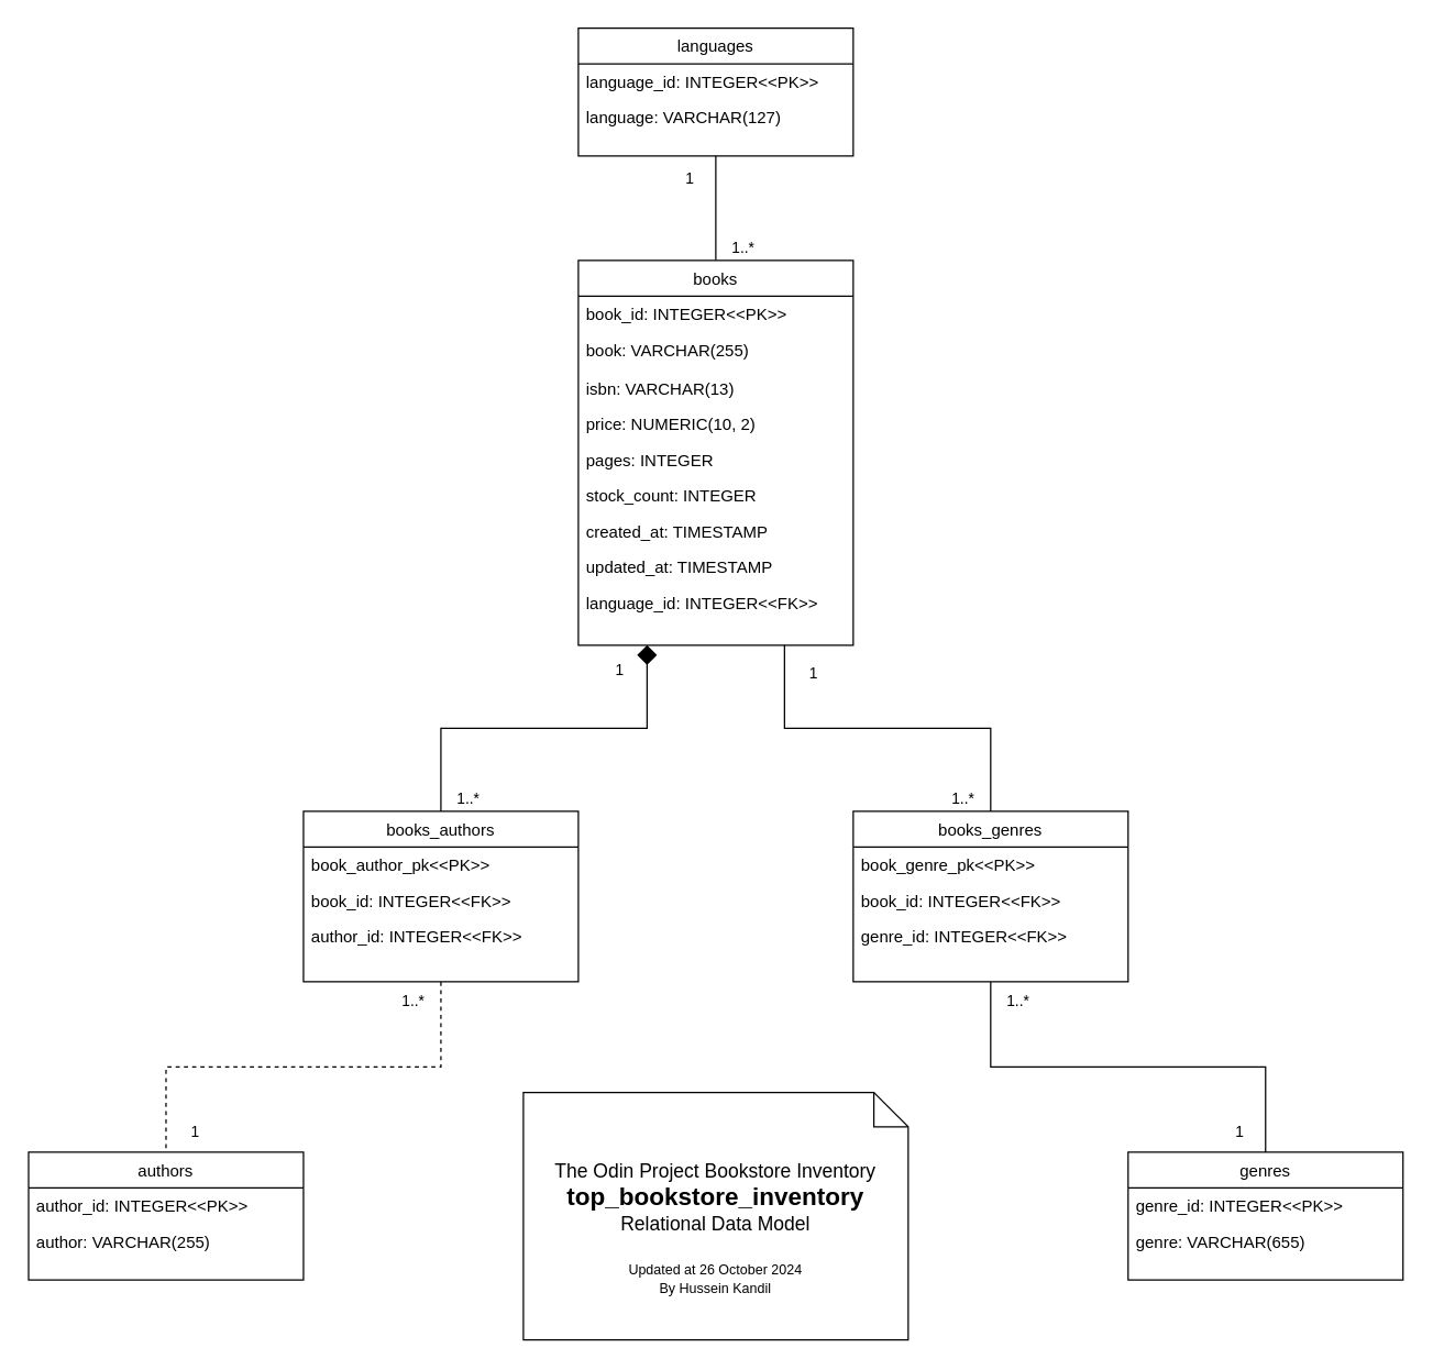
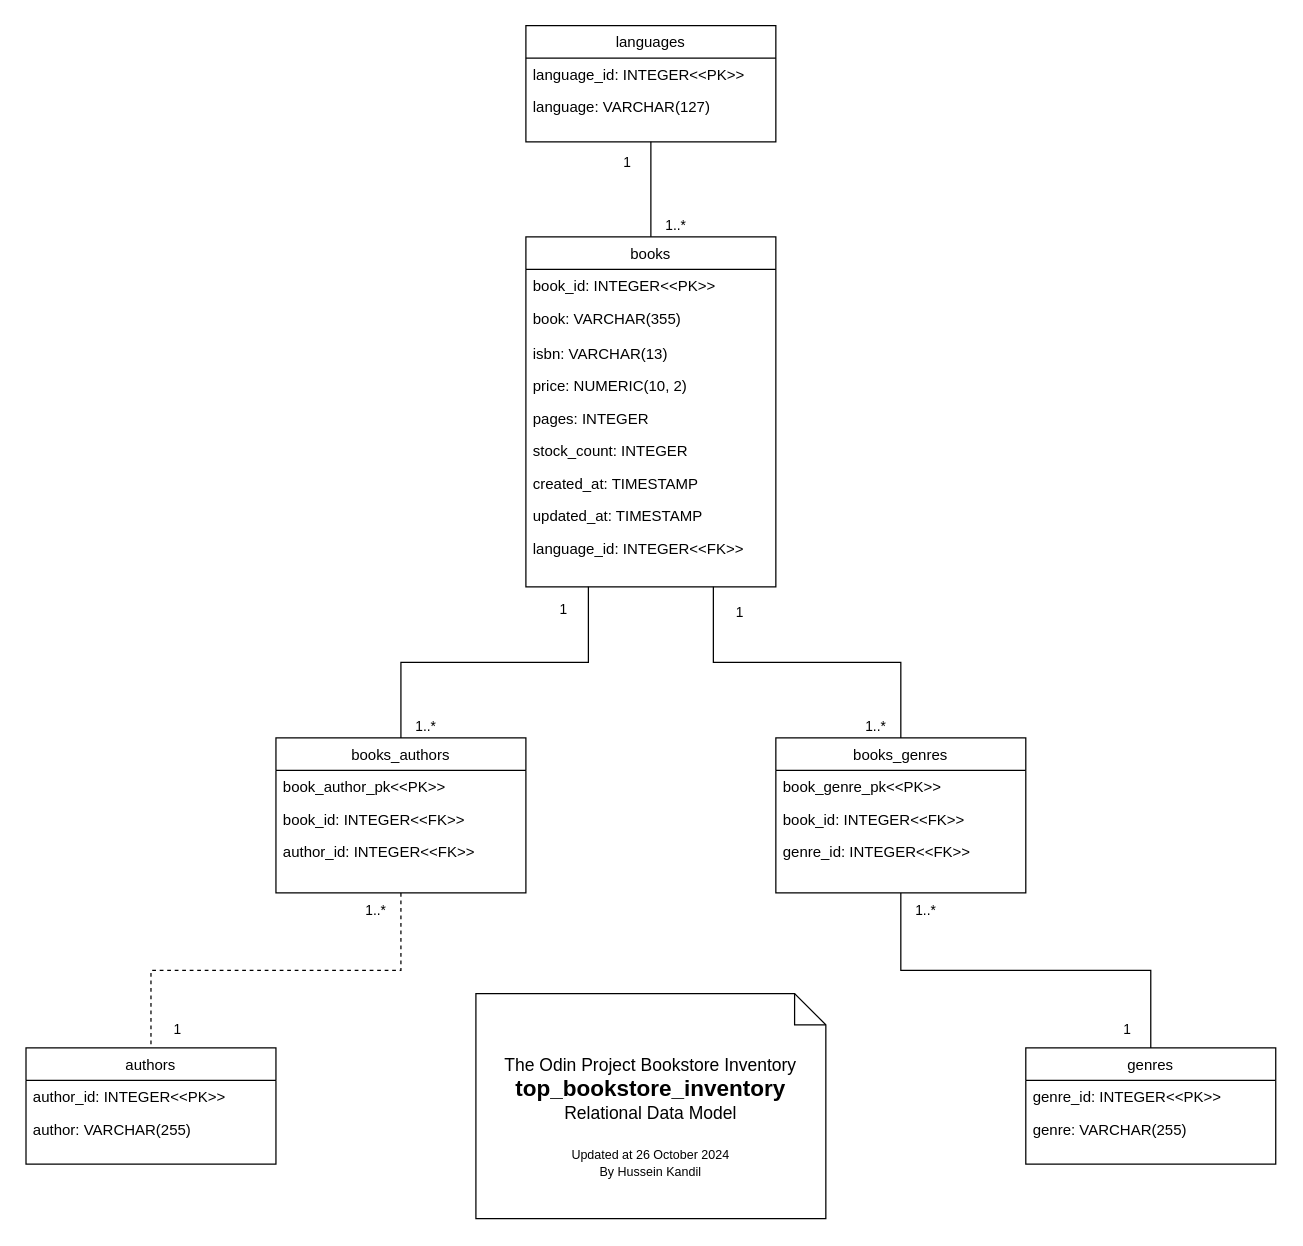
  <mxCell id="0" />
  <mxCell id="1" parent="0" />
  <mxCell id="2" value="books" style="swimlane;fontStyle=0;align=center;verticalAlign=top;childLayout=stackLayout;horizontal=1;startSize=26;horizontalStack=0;resizeParent=1;resizeLast=0;collapsible=1;marginBottom=0;rounded=0;shadow=0;strokeWidth=1;" parent="1" vertex="1"><mxGeometry x="420" y="189" width="200" height="280" as="geometry"><mxRectangle x="230" y="140" width="160" height="26" as="alternateBounds" /></mxGeometry></mxCell>
  <mxCell id="3" value="book_id: INTEGER&lt;&lt;PK&gt;&gt;" style="text;align=left;verticalAlign=top;spacingLeft=4;spacingRight=4;overflow=hidden;rotatable=0;points=[[0,0.5],[1,0.5]];portConstraint=eastwest;rounded=0;shadow=0;html=0;" parent="2" vertex="1"><mxGeometry y="26" width="200" height="26" as="geometry" /></mxCell>
- <mxCell id="4" value="book: VARCHAR(255)" style="text;align=left;verticalAlign=top;spacingLeft=4;spacingRight=4;overflow=hidden;rotatable=0;points=[[0,0.5],[1,0.5]];portConstraint=eastwest;" parent="2" vertex="1"><mxGeometry y="52" width="200" height="28" as="geometry" /></mxCell>
+ <mxCell id="4" value="book: VARCHAR(355)" style="text;align=left;verticalAlign=top;spacingLeft=4;spacingRight=4;overflow=hidden;rotatable=0;points=[[0,0.5],[1,0.5]];portConstraint=eastwest;" parent="2" vertex="1"><mxGeometry y="52" width="200" height="28" as="geometry" /></mxCell>
  <mxCell id="5" value="isbn: VARCHAR(13)" style="text;align=left;verticalAlign=top;spacingLeft=4;spacingRight=4;overflow=hidden;rotatable=0;points=[[0,0.5],[1,0.5]];portConstraint=eastwest;rounded=0;shadow=0;html=0;fontStyle=0" parent="2" vertex="1"><mxGeometry y="80" width="200" height="26" as="geometry" /></mxCell>
  <mxCell id="6" value="price: NUMERIC(10, 2)" style="text;align=left;verticalAlign=top;spacingLeft=4;spacingRight=4;overflow=hidden;rotatable=0;points=[[0,0.5],[1,0.5]];portConstraint=eastwest;rounded=0;shadow=0;html=0;fontStyle=0" parent="2" vertex="1"><mxGeometry y="106" width="200" height="26" as="geometry" /></mxCell>
  <mxCell id="7" value="pages: INTEGER" style="text;align=left;verticalAlign=top;spacingLeft=4;spacingRight=4;overflow=hidden;rotatable=0;points=[[0,0.5],[1,0.5]];portConstraint=eastwest;rounded=0;shadow=0;html=0;fontStyle=0" parent="2" vertex="1"><mxGeometry y="132" width="200" height="26" as="geometry" /></mxCell>
  <mxCell id="8" value="stock_count: INTEGER" style="text;align=left;verticalAlign=top;spacingLeft=4;spacingRight=4;overflow=hidden;rotatable=0;points=[[0,0.5],[1,0.5]];portConstraint=eastwest;rounded=0;shadow=0;html=0;fontStyle=0" parent="2" vertex="1"><mxGeometry y="158" width="200" height="26" as="geometry" /></mxCell>
  <mxCell id="9" value="created_at: TIMESTAMP" style="text;align=left;verticalAlign=top;spacingLeft=4;spacingRight=4;overflow=hidden;rotatable=0;points=[[0,0.5],[1,0.5]];portConstraint=eastwest;rounded=0;shadow=0;html=0;fontStyle=0" parent="2" vertex="1"><mxGeometry y="184" width="200" height="26" as="geometry" /></mxCell>
  <mxCell id="10" value="updated_at: TIMESTAMP" style="text;align=left;verticalAlign=top;spacingLeft=4;spacingRight=4;overflow=hidden;rotatable=0;points=[[0,0.5],[1,0.5]];portConstraint=eastwest;rounded=0;shadow=0;html=0;fontStyle=0" parent="2" vertex="1"><mxGeometry y="210" width="200" height="26" as="geometry" /></mxCell>
  <mxCell id="11" value="language_id: INTEGER&lt;&lt;FK&gt;&gt;" style="text;align=left;verticalAlign=top;spacingLeft=4;spacingRight=4;overflow=hidden;rotatable=0;points=[[0,0.5],[1,0.5]];portConstraint=eastwest;rounded=0;shadow=0;html=0;fontStyle=0" parent="2" vertex="1"><mxGeometry y="236" width="200" height="26" as="geometry" /></mxCell>
  <mxCell id="12" value="genres" style="swimlane;fontStyle=0;align=center;verticalAlign=top;childLayout=stackLayout;horizontal=1;startSize=26;horizontalStack=0;resizeParent=1;resizeLast=0;collapsible=1;marginBottom=0;rounded=0;shadow=0;strokeWidth=1;" parent="1" vertex="1"><mxGeometry x="820" y="838" width="200" height="93" as="geometry"><mxRectangle x="550" y="140" width="160" height="26" as="alternateBounds" /></mxGeometry></mxCell>
  <mxCell id="13" value="genre_id: INTEGER&lt;&lt;PK&gt;&gt;" style="text;align=left;verticalAlign=top;spacingLeft=4;spacingRight=4;overflow=hidden;rotatable=0;points=[[0,0.5],[1,0.5]];portConstraint=eastwest;" parent="12" vertex="1"><mxGeometry y="26" width="200" height="26" as="geometry" /></mxCell>
- <mxCell id="14" value="genre: VARCHAR(655)" style="text;align=left;verticalAlign=top;spacingLeft=4;spacingRight=4;overflow=hidden;rotatable=0;points=[[0,0.5],[1,0.5]];portConstraint=eastwest;" parent="12" vertex="1"><mxGeometry y="52" width="200" height="26" as="geometry" /></mxCell>
+ <mxCell id="14" value="genre: VARCHAR(255)" style="text;align=left;verticalAlign=top;spacingLeft=4;spacingRight=4;overflow=hidden;rotatable=0;points=[[0,0.5],[1,0.5]];portConstraint=eastwest;" parent="12" vertex="1"><mxGeometry y="52" width="200" height="26" as="geometry" /></mxCell>
  <mxCell id="15" value="books_genres" style="swimlane;fontStyle=0;align=center;verticalAlign=top;childLayout=stackLayout;horizontal=1;startSize=26;horizontalStack=0;resizeParent=1;resizeLast=0;collapsible=1;marginBottom=0;rounded=0;shadow=0;strokeWidth=1;" parent="1" vertex="1"><mxGeometry x="620" y="590" width="200" height="124" as="geometry"><mxRectangle x="550" y="140" width="160" height="26" as="alternateBounds" /></mxGeometry></mxCell>
  <mxCell id="16" value="book_genre_pk&lt;&lt;PK&gt;&gt;" style="text;align=left;verticalAlign=top;spacingLeft=4;spacingRight=4;overflow=hidden;rotatable=0;points=[[0,0.5],[1,0.5]];portConstraint=eastwest;" parent="15" vertex="1"><mxGeometry y="26" width="200" height="26" as="geometry" /></mxCell>
  <mxCell id="17" value="book_id: INTEGER&lt;&lt;FK&gt;&gt;" style="text;align=left;verticalAlign=top;spacingLeft=4;spacingRight=4;overflow=hidden;rotatable=0;points=[[0,0.5],[1,0.5]];portConstraint=eastwest;" parent="15" vertex="1"><mxGeometry y="52" width="200" height="26" as="geometry" /></mxCell>
  <mxCell id="18" value="genre_id: INTEGER&lt;&lt;FK&gt;&gt;" style="text;align=left;verticalAlign=top;spacingLeft=4;spacingRight=4;overflow=hidden;rotatable=0;points=[[0,0.5],[1,0.5]];portConstraint=eastwest;" parent="15" vertex="1"><mxGeometry y="78" width="200" height="26" as="geometry" /></mxCell>
  <mxCell id="19" value="1..*" style="endArrow=none;html=1;endSize=12;startArrow=none;startSize=12;startFill=1;edgeStyle=orthogonalEdgeStyle;align=left;verticalAlign=bottom;rounded=0;exitX=0.5;exitY=1;exitDx=0;exitDy=0;entryX=0.5;entryY=0;entryDx=0;entryDy=0;" parent="1" source="15" target="12" edge="1"><mxGeometry x="-0.857" y="10" relative="1" as="geometry"><mxPoint x="709" y="448" as="sourcePoint" /><mxPoint x="869" y="448" as="targetPoint" /><mxPoint as="offset" /></mxGeometry></mxCell>
  <mxCell id="20" value="1" style="edgeLabel;html=1;align=center;verticalAlign=middle;resizable=0;points=[];" parent="19" vertex="1" connectable="0"><mxGeometry x="0.867" y="1" relative="1" as="geometry"><mxPoint x="-21" y="6" as="offset" /></mxGeometry></mxCell>
  <mxCell id="21" value="1..*" style="endArrow=none;html=1;endSize=12;startArrow=none;startSize=12;startFill=1;edgeStyle=orthogonalEdgeStyle;align=left;verticalAlign=bottom;rounded=0;entryX=0.75;entryY=1;entryDx=0;entryDy=0;exitX=0.5;exitY=0;exitDx=0;exitDy=0;" parent="1" source="15" target="2" edge="1"><mxGeometry x="-1" y="30" relative="1" as="geometry"><mxPoint x="489" y="409" as="sourcePoint" /><mxPoint x="359" y="409" as="targetPoint" /><mxPoint as="offset" /></mxGeometry></mxCell>
  <mxCell id="22" value="1" style="edgeLabel;html=1;align=center;verticalAlign=middle;resizable=0;points=[];" parent="21" vertex="1" connectable="0"><mxGeometry x="0.792" relative="1" as="geometry"><mxPoint x="20" y="-8" as="offset" /></mxGeometry></mxCell>
  <mxCell id="23" value="books_authors" style="swimlane;fontStyle=0;align=center;verticalAlign=top;childLayout=stackLayout;horizontal=1;startSize=26;horizontalStack=0;resizeParent=1;resizeLast=0;collapsible=1;marginBottom=0;rounded=0;shadow=0;strokeWidth=1;" parent="1" vertex="1"><mxGeometry x="220" y="590" width="200" height="124" as="geometry"><mxRectangle x="230" y="140" width="160" height="26" as="alternateBounds" /></mxGeometry></mxCell>
  <mxCell id="24" value="book_author_pk&lt;&lt;PK&gt;&gt;" style="text;align=left;verticalAlign=top;spacingLeft=4;spacingRight=4;overflow=hidden;rotatable=0;points=[[0,0.5],[1,0.5]];portConstraint=eastwest;rounded=0;shadow=0;html=0;" parent="23" vertex="1"><mxGeometry y="26" width="200" height="26" as="geometry" /></mxCell>
  <mxCell id="25" value="book_id: INTEGER&lt;&lt;FK&gt;&gt;" style="text;align=left;verticalAlign=top;spacingLeft=4;spacingRight=4;overflow=hidden;rotatable=0;points=[[0,0.5],[1,0.5]];portConstraint=eastwest;rounded=0;shadow=0;html=0;" parent="23" vertex="1"><mxGeometry y="52" width="200" height="26" as="geometry" /></mxCell>
  <mxCell id="26" value="author_id: INTEGER&lt;&lt;FK&gt;&gt;" style="text;align=left;verticalAlign=top;spacingLeft=4;spacingRight=4;overflow=hidden;rotatable=0;points=[[0,0.5],[1,0.5]];portConstraint=eastwest;rounded=0;shadow=0;html=0;" parent="23" vertex="1"><mxGeometry y="78" width="200" height="26" as="geometry" /></mxCell>
  <mxCell id="27" value="authors" style="swimlane;fontStyle=0;align=center;verticalAlign=top;childLayout=stackLayout;horizontal=1;startSize=26;horizontalStack=0;resizeParent=1;resizeLast=0;collapsible=1;marginBottom=0;rounded=0;shadow=0;strokeWidth=1;" parent="1" vertex="1"><mxGeometry x="20" y="838" width="200" height="93" as="geometry"><mxRectangle x="230" y="140" width="160" height="26" as="alternateBounds" /></mxGeometry></mxCell>
  <mxCell id="28" value="author_id: INTEGER&lt;&lt;PK&gt;&gt;" style="text;align=left;verticalAlign=top;spacingLeft=4;spacingRight=4;overflow=hidden;rotatable=0;points=[[0,0.5],[1,0.5]];portConstraint=eastwest;rounded=0;shadow=0;html=0;" parent="27" vertex="1"><mxGeometry y="26" width="200" height="26" as="geometry" /></mxCell>
  <mxCell id="29" value="author: VARCHAR(255)" style="text;align=left;verticalAlign=top;spacingLeft=4;spacingRight=4;overflow=hidden;rotatable=0;points=[[0,0.5],[1,0.5]];portConstraint=eastwest;rounded=0;shadow=0;html=0;" parent="27" vertex="1"><mxGeometry y="52" width="200" height="26" as="geometry" /></mxCell>
- <mxCell id="30" value="1..*" style="endArrow=diamond;html=1;endSize=12;startArrow=none;startSize=12;startFill=1;edgeStyle=orthogonalEdgeStyle;align=left;verticalAlign=bottom;rounded=0;exitX=0.5;exitY=0;exitDx=0;exitDy=0;entryX=0.25;entryY=1;entryDx=0;entryDy=0;" parent="1" source="23" target="2" edge="1"><mxGeometry x="-1.0" y="-10" relative="1" as="geometry"><mxPoint x="539" y="564" as="sourcePoint" /><mxPoint x="459" y="564" as="targetPoint" /><mxPoint as="offset" /></mxGeometry></mxCell>
+ <mxCell id="30" value="1..*" style="endArrow=none;html=1;endSize=12;startArrow=none;startSize=12;startFill=1;edgeStyle=orthogonalEdgeStyle;align=left;verticalAlign=bottom;rounded=0;exitX=0.5;exitY=0;exitDx=0;exitDy=0;entryX=0.25;entryY=1;entryDx=0;entryDy=0;" parent="1" source="23" target="2" edge="1"><mxGeometry x="-1.0" y="-10" relative="1" as="geometry"><mxPoint x="539" y="564" as="sourcePoint" /><mxPoint x="459" y="564" as="targetPoint" /><mxPoint as="offset" /></mxGeometry></mxCell>
  <mxCell id="31" value="1" style="edgeLabel;html=1;align=center;verticalAlign=middle;resizable=0;points=[];" parent="30" vertex="1" connectable="0"><mxGeometry x="0.873" relative="1" as="geometry"><mxPoint x="-20" as="offset" /></mxGeometry></mxCell>
  <mxCell id="32" value="1..*" style="endArrow=none;html=1;endSize=12;startArrow=none;startSize=12;startFill=1;edgeStyle=orthogonalEdgeStyle;align=left;verticalAlign=bottom;rounded=0;exitX=0.5;exitY=1;exitDx=0;exitDy=0;entryX=0.5;entryY=0;entryDx=0;entryDy=0;dashed=1;" parent="1" source="23" target="27" edge="1"><mxGeometry x="-0.857" y="-30" relative="1" as="geometry"><mxPoint x="339" y="728" as="sourcePoint" /><mxPoint x="419" y="728" as="targetPoint" /><mxPoint as="offset" /></mxGeometry></mxCell>
  <mxCell id="33" value="1" style="edgeLabel;html=1;align=center;verticalAlign=middle;resizable=0;points=[];" parent="32" vertex="1" connectable="0"><mxGeometry x="0.867" relative="1" as="geometry"><mxPoint x="20" y="6" as="offset" /></mxGeometry></mxCell>
  <mxCell id="34" value="&lt;div&gt;&lt;font style=&quot;font-size: 14px;&quot;&gt;&lt;br&gt;&lt;/font&gt;&lt;/div&gt;&lt;font style=&quot;font-size: 14px;&quot;&gt;The Odin Project&amp;nbsp;&lt;/font&gt;&lt;span style=&quot;font-size: 14px; background-color: initial;&quot;&gt;Bookstore Inventory&lt;/span&gt;&lt;div&gt;&lt;div&gt;&lt;div&gt;&lt;b&gt;&lt;font style=&quot;font-size: 18px;&quot;&gt;top_bookstore_inventory&lt;/font&gt;&lt;/b&gt;&lt;/div&gt;&lt;div&gt;&lt;font style=&quot;font-size: 14px;&quot;&gt;Relational Data Model&lt;/font&gt;&lt;/div&gt;&lt;div&gt;&lt;font style=&quot;font-size: 14px;&quot;&gt;&lt;br&gt;&lt;/font&gt;&lt;/div&gt;&lt;div&gt;&lt;font style=&quot;font-size: 10px;&quot;&gt;Updated at 26 October 2024&lt;/font&gt;&lt;/div&gt;&lt;/div&gt;&lt;div&gt;&lt;font style=&quot;font-size: 10px;&quot;&gt;By Hussein Kandil&lt;/font&gt;&lt;/div&gt;&lt;/div&gt;" style="shape=note2;boundedLbl=1;whiteSpace=wrap;html=1;size=25;verticalAlign=top;align=center;" parent="1" vertex="1"><mxGeometry x="380" y="794.5" width="280" height="180" as="geometry" /></mxCell>
  <mxCell id="35" value="languages" style="swimlane;fontStyle=0;align=center;verticalAlign=top;childLayout=stackLayout;horizontal=1;startSize=26;horizontalStack=0;resizeParent=1;resizeLast=0;collapsible=1;marginBottom=0;rounded=0;shadow=0;strokeWidth=1;" parent="1" vertex="1"><mxGeometry x="420" y="20" width="200" height="93" as="geometry"><mxRectangle x="550" y="140" width="160" height="26" as="alternateBounds" /></mxGeometry></mxCell>
  <mxCell id="36" value="language_id: INTEGER&lt;&lt;PK&gt;&gt;" style="text;align=left;verticalAlign=top;spacingLeft=4;spacingRight=4;overflow=hidden;rotatable=0;points=[[0,0.5],[1,0.5]];portConstraint=eastwest;" parent="35" vertex="1"><mxGeometry y="26" width="200" height="26" as="geometry" /></mxCell>
  <mxCell id="37" value="language: VARCHAR(127)" style="text;align=left;verticalAlign=top;spacingLeft=4;spacingRight=4;overflow=hidden;rotatable=0;points=[[0,0.5],[1,0.5]];portConstraint=eastwest;" parent="35" vertex="1"><mxGeometry y="52" width="200" height="26" as="geometry" /></mxCell>
  <mxCell id="38" value="1..*" style="endArrow=none;html=1;endSize=12;startArrow=none;startSize=12;startFill=1;align=left;verticalAlign=bottom;rounded=0;exitX=0.5;exitY=0;exitDx=0;exitDy=0;entryX=0.5;entryY=1;entryDx=0;entryDy=0;" parent="1" source="2" target="35" edge="1"><mxGeometry x="-1.0" y="-10" relative="1" as="geometry"><mxPoint x="186" y="188" as="sourcePoint" /><mxPoint x="336" y="89" as="targetPoint" /><mxPoint as="offset" /></mxGeometry></mxCell>
  <mxCell id="39" value="1" style="edgeLabel;html=1;align=center;verticalAlign=middle;resizable=0;points=[];" parent="38" vertex="1" connectable="0"><mxGeometry x="0.873" relative="1" as="geometry"><mxPoint x="-20" y="11" as="offset" /></mxGeometry></mxCell>
